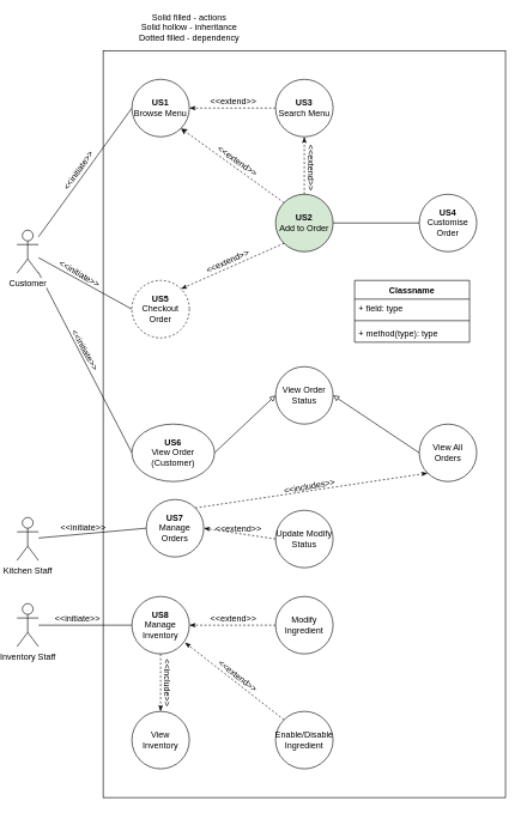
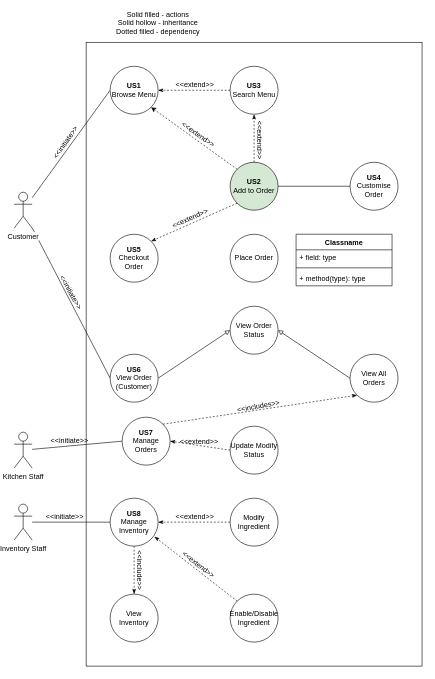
  <mxCell id="0" />
  <mxCell id="1" parent="0" />
  <mxCell id="2" value="" style="rounded=0;whiteSpace=wrap;html=1;labelBackgroundColor=none;fillColor=none;gradientColor=none;" parent="1" vertex="1"><mxGeometry x="140" y="70" width="560" height="1040" as="geometry" /></mxCell>
  <mxCell id="3" style="edgeStyle=none;rounded=0;orthogonalLoop=1;jettySize=auto;html=1;entryX=0;entryY=0.5;entryDx=0;entryDy=0;startArrow=none;startFill=0;endArrow=none;endFill=0;" parent="1" source="9" target="16" edge="1"><mxGeometry relative="1" as="geometry" /></mxCell>
  <mxCell id="4" value="&amp;lt;&amp;lt;initiate&amp;gt;&amp;gt;" style="text;html=1;resizable=0;points=[];align=center;verticalAlign=middle;labelBackgroundColor=none;rotation=-55;" parent="3" vertex="1" connectable="0"><mxGeometry x="-0.153" y="-3" relative="1" as="geometry"><mxPoint x="-2" y="-17.5" as="offset" /></mxGeometry></mxCell>
- <mxCell id="5" style="edgeStyle=none;rounded=0;orthogonalLoop=1;jettySize=auto;html=1;entryX=0;entryY=0.5;entryDx=0;entryDy=0;startArrow=none;startFill=0;endArrow=none;endFill=0;" parent="1" source="9" target="37" edge="1"><mxGeometry relative="1" as="geometry" /></mxCell>
- <mxCell id="6" value="&amp;lt;&amp;lt;initiate&amp;gt;&amp;gt;" style="text;html=1;resizable=0;points=[];align=center;verticalAlign=middle;labelBackgroundColor=none;rotation=30;" parent="5" vertex="1" connectable="0"><mxGeometry x="-0.127" relative="1" as="geometry"><mxPoint y="-9.5" as="offset" /></mxGeometry></mxCell>
  <mxCell id="7" style="edgeStyle=none;rounded=0;orthogonalLoop=1;jettySize=auto;html=1;entryX=0;entryY=0.5;entryDx=0;entryDy=0;startArrow=none;startFill=0;endArrow=none;endFill=0;" parent="1" source="9" target="42" edge="1"><mxGeometry relative="1" as="geometry" /></mxCell>
  <mxCell id="8" value="&amp;lt;&amp;lt;initiate&amp;gt;&amp;gt;" style="text;html=1;resizable=0;points=[];align=center;verticalAlign=middle;labelBackgroundColor=none;rotation=61;" parent="7" vertex="1" connectable="0"><mxGeometry x="-0.142" relative="1" as="geometry"><mxPoint x="9.5" y="-0.5" as="offset" /></mxGeometry></mxCell>
  <mxCell id="9" value="Customer" style="shape=umlActor;verticalLabelPosition=bottom;labelBackgroundColor=#ffffff;verticalAlign=top;html=1;outlineConnect=0;fillColor=none;" parent="1" vertex="1"><mxGeometry x="20" y="320" width="30" height="60" as="geometry" /></mxCell>
  <mxCell id="10" style="edgeStyle=none;rounded=0;orthogonalLoop=1;jettySize=auto;html=1;entryX=0;entryY=0.5;entryDx=0;entryDy=0;startArrow=none;startFill=0;endArrow=none;endFill=0;" parent="1" source="12" target="47" edge="1"><mxGeometry relative="1" as="geometry" /></mxCell>
  <mxCell id="11" value="&amp;lt;&amp;lt;initiate&amp;gt;&amp;gt;" style="text;html=1;resizable=0;points=[];align=center;verticalAlign=middle;labelBackgroundColor=none;" parent="10" vertex="1" connectable="0"><mxGeometry x="-0.208" y="-2" relative="1" as="geometry"><mxPoint x="1.5" y="-12" as="offset" /></mxGeometry></mxCell>
  <mxCell id="12" value="Kitchen Staff" style="shape=umlActor;verticalLabelPosition=bottom;labelBackgroundColor=#ffffff;verticalAlign=top;html=1;outlineConnect=0;" parent="1" vertex="1"><mxGeometry x="20" y="720" width="30" height="60" as="geometry" /></mxCell>
  <mxCell id="13" style="edgeStyle=none;rounded=0;orthogonalLoop=1;jettySize=auto;html=1;entryX=0;entryY=0.5;entryDx=0;entryDy=0;startArrow=none;startFill=0;endArrow=none;endFill=0;" parent="1" source="15" target="30" edge="1"><mxGeometry relative="1" as="geometry" /></mxCell>
  <mxCell id="14" value="&amp;lt;&amp;lt;initiate&amp;gt;&amp;gt;" style="text;html=1;resizable=0;points=[];align=center;verticalAlign=middle;labelBackgroundColor=none;" parent="13" vertex="1" connectable="0"><mxGeometry x="-0.144" y="-1" relative="1" as="geometry"><mxPoint x="-3" y="-11" as="offset" /></mxGeometry></mxCell>
  <mxCell id="15" value="Inventory Staff" style="shape=umlActor;verticalLabelPosition=bottom;labelBackgroundColor=#ffffff;verticalAlign=top;html=1;outlineConnect=0;" parent="1" vertex="1"><mxGeometry x="20" y="840" width="30" height="60" as="geometry" /></mxCell>
  <mxCell id="16" value="&lt;b&gt;US1&lt;/b&gt;&lt;br&gt;Browse Menu" style="ellipse;whiteSpace=wrap;html=1;aspect=fixed;" parent="1" vertex="1"><mxGeometry x="180" y="110" width="80" height="80" as="geometry" /></mxCell>
  <mxCell id="17" style="rounded=0;orthogonalLoop=1;jettySize=auto;html=1;exitX=0;exitY=0;exitDx=0;exitDy=0;entryX=1;entryY=1;entryDx=0;entryDy=0;dashed=1;" parent="1" source="23" target="16" edge="1"><mxGeometry relative="1" as="geometry" /></mxCell>
  <mxCell id="18" value="&amp;lt;&amp;lt;extend&amp;gt;&amp;gt;" style="text;html=1;resizable=0;points=[];align=center;verticalAlign=middle;labelBackgroundColor=none;rotation=35;" parent="17" vertex="1" connectable="0"><mxGeometry x="0.146" y="1" relative="1" as="geometry"><mxPoint x="18" y="-0.5" as="offset" /></mxGeometry></mxCell>
  <mxCell id="19" style="edgeStyle=none;rounded=0;orthogonalLoop=1;jettySize=auto;html=1;exitX=0.5;exitY=0;exitDx=0;exitDy=0;entryX=0.5;entryY=1;entryDx=0;entryDy=0;dashed=1;startArrow=none;startFill=0;endArrow=classicThin;endFill=1;" parent="1" source="23" target="40" edge="1"><mxGeometry relative="1" as="geometry" /></mxCell>
  <mxCell id="20" value="&amp;lt;&amp;lt;extend&amp;gt;&amp;gt;" style="text;html=1;resizable=0;points=[];align=center;verticalAlign=middle;labelBackgroundColor=none;rotation=90;" parent="19" vertex="1" connectable="0"><mxGeometry x="0.16" y="-1" relative="1" as="geometry"><mxPoint x="9" y="8" as="offset" /></mxGeometry></mxCell>
  <mxCell id="21" style="edgeStyle=none;rounded=0;orthogonalLoop=1;jettySize=auto;html=1;exitX=0;exitY=1;exitDx=0;exitDy=0;entryX=1;entryY=0;entryDx=0;entryDy=0;dashed=1;startArrow=none;startFill=0;endArrow=classicThin;endFill=1;" parent="1" source="23" target="37" edge="1"><mxGeometry relative="1" as="geometry" /></mxCell>
  <mxCell id="22" value="&amp;lt;&amp;lt;extend&amp;gt;&amp;gt;" style="text;html=1;resizable=0;points=[];align=center;verticalAlign=middle;labelBackgroundColor=none;rotation=-24;" parent="21" vertex="1" connectable="0"><mxGeometry x="0.231" y="2" relative="1" as="geometry"><mxPoint x="8.5" y="-16" as="offset" /></mxGeometry></mxCell>
  <mxCell id="23" value="&lt;b&gt;US2&lt;br&gt;&lt;/b&gt;Add to Order" style="ellipse;whiteSpace=wrap;html=1;aspect=fixed;fillColor=#d5e8d4;" parent="1" vertex="1"><mxGeometry x="380" y="270" width="80" height="80" as="geometry" /></mxCell>
  <mxCell id="24" style="rounded=0;orthogonalLoop=1;jettySize=auto;html=1;exitX=0;exitY=0.5;exitDx=0;exitDy=0;entryX=1;entryY=0.5;entryDx=0;entryDy=0;startArrow=none;startFill=0;endArrow=none;endFill=0;" parent="1" source="25" target="23" edge="1"><mxGeometry relative="1" as="geometry" /></mxCell>
  <mxCell id="25" value="&lt;b&gt;US4&lt;br&gt;&lt;/b&gt;Customise Order&lt;br&gt;" style="ellipse;whiteSpace=wrap;html=1;aspect=fixed;" parent="1" vertex="1"><mxGeometry x="580" y="270" width="80" height="80" as="geometry" /></mxCell>
  <mxCell id="26" value="View Order Status" style="ellipse;whiteSpace=wrap;html=1;aspect=fixed;" parent="1" vertex="1"><mxGeometry x="380" y="510" width="80" height="80" as="geometry" /></mxCell>
  <mxCell id="27" value="View Inventory" style="ellipse;whiteSpace=wrap;html=1;aspect=fixed;" parent="1" vertex="1"><mxGeometry x="180" y="990" width="80" height="80" as="geometry" /></mxCell>
  <mxCell id="28" style="edgeStyle=none;rounded=0;orthogonalLoop=1;jettySize=auto;html=1;exitX=0.5;exitY=1;exitDx=0;exitDy=0;entryX=0.5;entryY=0;entryDx=0;entryDy=0;dashed=1;startArrow=none;startFill=0;endArrow=classicThin;endFill=1;" parent="1" source="30" target="27" edge="1"><mxGeometry relative="1" as="geometry" /></mxCell>
  <mxCell id="29" value="&amp;lt;&amp;lt;include&amp;gt;&amp;gt;" style="text;html=1;resizable=0;points=[];align=center;verticalAlign=middle;labelBackgroundColor=none;rotation=90;" parent="28" vertex="1" connectable="0"><mxGeometry x="0.333" y="2" relative="1" as="geometry"><mxPoint x="8.5" y="-13.5" as="offset" /></mxGeometry></mxCell>
  <mxCell id="30" value="&lt;b&gt;US8&lt;/b&gt;&lt;br&gt;Manage Inventory" style="ellipse;whiteSpace=wrap;html=1;aspect=fixed;" parent="1" vertex="1"><mxGeometry x="180" y="830" width="80" height="80" as="geometry" /></mxCell>
  <mxCell id="31" style="rounded=0;orthogonalLoop=1;jettySize=auto;html=1;exitX=0;exitY=0.5;exitDx=0;exitDy=0;entryX=1;entryY=0.5;entryDx=0;entryDy=0;startArrow=none;startFill=0;endArrow=classicThin;endFill=1;dashed=1;" parent="1" source="33" target="30" edge="1"><mxGeometry relative="1" as="geometry" /></mxCell>
  <mxCell id="32" value="&amp;lt;&amp;lt;extend&amp;gt;&amp;gt;" style="text;html=1;resizable=0;points=[];align=center;verticalAlign=middle;labelBackgroundColor=none;" parent="31" vertex="1" connectable="0"><mxGeometry x="0.422" y="1" relative="1" as="geometry"><mxPoint x="25.5" y="-10" as="offset" /></mxGeometry></mxCell>
  <mxCell id="33" value="Modify Ingredient" style="ellipse;whiteSpace=wrap;html=1;aspect=fixed;" parent="1" vertex="1"><mxGeometry x="380" y="830" width="80" height="80" as="geometry" /></mxCell>
  <mxCell id="34" style="edgeStyle=none;rounded=0;orthogonalLoop=1;jettySize=auto;html=1;exitX=0;exitY=0;exitDx=0;exitDy=0;entryX=0.923;entryY=0.802;entryDx=0;entryDy=0;entryPerimeter=0;dashed=1;startArrow=none;startFill=0;endArrow=classicThin;endFill=1;" parent="1" source="36" target="30" edge="1"><mxGeometry relative="1" as="geometry" /></mxCell>
  <mxCell id="35" value="&amp;lt;&amp;lt;extend&amp;gt;&amp;gt;" style="text;html=1;resizable=0;points=[];align=center;verticalAlign=middle;labelBackgroundColor=none;rotation=38;" parent="34" vertex="1" connectable="0"><mxGeometry x="0.206" y="-3" relative="1" as="geometry"><mxPoint x="16.5" y="5.5" as="offset" /></mxGeometry></mxCell>
  <mxCell id="36" value="Enable/Disable Ingredient&lt;br&gt;" style="ellipse;whiteSpace=wrap;html=1;aspect=fixed;" parent="1" vertex="1"><mxGeometry x="380" y="990" width="80" height="80" as="geometry" /></mxCell>
- <mxCell id="37" value="&lt;b&gt;US5&lt;br&gt;&lt;/b&gt;Checkout Order" style="ellipse;whiteSpace=wrap;html=1;aspect=fixed;dashed=1;" parent="1" vertex="1"><mxGeometry x="180" y="390" width="80" height="80" as="geometry" /></mxCell>
+ <mxCell id="37" value="&lt;b&gt;US5&lt;br&gt;&lt;/b&gt;Checkout Order" style="ellipse;whiteSpace=wrap;html=1;aspect=fixed;" parent="1" vertex="1"><mxGeometry x="180" y="390" width="80" height="80" as="geometry" /></mxCell>
  <mxCell id="38" style="edgeStyle=none;rounded=0;orthogonalLoop=1;jettySize=auto;html=1;exitX=0;exitY=0.5;exitDx=0;exitDy=0;entryX=1;entryY=0.5;entryDx=0;entryDy=0;startArrow=none;startFill=0;endArrow=classicThin;endFill=1;dashed=1;" parent="1" source="40" target="16" edge="1"><mxGeometry relative="1" as="geometry" /></mxCell>
  <mxCell id="39" value="&amp;lt;&amp;lt;extend&amp;gt;&amp;gt;" style="text;html=1;resizable=0;points=[];align=center;verticalAlign=middle;labelBackgroundColor=none;" parent="38" vertex="1" connectable="0"><mxGeometry x="-0.253" y="1" relative="1" as="geometry"><mxPoint x="-15" y="-11" as="offset" /></mxGeometry></mxCell>
  <mxCell id="40" value="&lt;b&gt;US3&lt;br&gt;&lt;/b&gt;Search Menu" style="ellipse;whiteSpace=wrap;html=1;aspect=fixed;" parent="1" vertex="1"><mxGeometry x="380" y="110" width="80" height="80" as="geometry" /></mxCell>
  <mxCell id="41" style="edgeStyle=none;rounded=0;orthogonalLoop=1;jettySize=auto;html=1;exitX=1;exitY=0.5;exitDx=0;exitDy=0;entryX=0;entryY=0.5;entryDx=0;entryDy=0;startArrow=none;startFill=0;endArrow=block;endFill=0;" parent="1" source="42" target="26" edge="1"><mxGeometry relative="1" as="geometry" /></mxCell>
- <mxCell id="42" value="&lt;b&gt;US6&lt;/b&gt;&lt;br&gt;View Order (Customer)" style="ellipse;whiteSpace=wrap;html=1;aspect=fixed;" parent="1" vertex="1"><mxGeometry x="180" y="590" width="115" height="80" as="geometry" /></mxCell>
+ <mxCell id="42" value="&lt;b&gt;US6&lt;/b&gt;&lt;br&gt;View Order (Customer)" style="ellipse;whiteSpace=wrap;html=1;aspect=fixed;" parent="1" vertex="1"><mxGeometry x="180" y="590" width="80" height="80" as="geometry" /></mxCell>
  <mxCell id="43" style="edgeStyle=none;rounded=0;orthogonalLoop=1;jettySize=auto;html=1;exitX=0;exitY=0.5;exitDx=0;exitDy=0;entryX=1;entryY=0.5;entryDx=0;entryDy=0;startArrow=none;startFill=0;endArrow=block;endFill=0;" parent="1" source="44" target="26" edge="1"><mxGeometry relative="1" as="geometry" /></mxCell>
  <mxCell id="44" value="View All Orders" style="ellipse;whiteSpace=wrap;html=1;aspect=fixed;" parent="1" vertex="1"><mxGeometry x="580" y="590" width="80" height="80" as="geometry" /></mxCell>
  <mxCell id="45" style="edgeStyle=none;rounded=0;orthogonalLoop=1;jettySize=auto;html=1;exitX=1;exitY=0;exitDx=0;exitDy=0;entryX=0;entryY=1;entryDx=0;entryDy=0;startArrow=none;startFill=0;endArrow=classicThin;endFill=1;dashed=1;" parent="1" source="47" target="44" edge="1"><mxGeometry relative="1" as="geometry"><mxPoint x="474.259" y="958.5" as="targetPoint" /></mxGeometry></mxCell>
  <mxCell id="46" value="&amp;lt;&amp;lt;includes&amp;gt;&amp;gt;" style="text;html=1;resizable=0;points=[];align=center;verticalAlign=middle;labelBackgroundColor=none;rotation=-10;" parent="45" vertex="1" connectable="0"><mxGeometry x="0.355" y="-3" relative="1" as="geometry"><mxPoint x="-61.5" as="offset" /></mxGeometry></mxCell>
  <mxCell id="47" value="&lt;b&gt;US7&lt;/b&gt;&lt;br&gt;Manage Orders&lt;br&gt;" style="ellipse;whiteSpace=wrap;html=1;aspect=fixed;" parent="1" vertex="1"><mxGeometry x="200" y="695" width="80" height="80" as="geometry" /></mxCell>
  <mxCell id="48" style="edgeStyle=none;rounded=0;orthogonalLoop=1;jettySize=auto;html=1;exitX=0;exitY=0.5;exitDx=0;exitDy=0;entryX=1;entryY=0.5;entryDx=0;entryDy=0;dashed=1;startArrow=none;startFill=0;endArrow=classicThin;endFill=1;" parent="1" source="50" target="47" edge="1"><mxGeometry relative="1" as="geometry" /></mxCell>
  <mxCell id="49" value="&amp;lt;&amp;lt;extend&amp;gt;&amp;gt;" style="text;html=1;resizable=0;points=[];align=center;verticalAlign=middle;labelBackgroundColor=none;" parent="48" vertex="1" connectable="0"><mxGeometry x="-0.303" y="-3" relative="1" as="geometry"><mxPoint x="-18" y="-6" as="offset" /></mxGeometry></mxCell>
  <mxCell id="50" value="Update Modify Status&lt;br&gt;" style="ellipse;whiteSpace=wrap;html=1;aspect=fixed;" parent="1" vertex="1"><mxGeometry x="380" y="710" width="80" height="80" as="geometry" /></mxCell>
  <mxCell id="51" value="Solid filled - actions&lt;br&gt;Solid hollow - inheritance&lt;br&gt;Dotted filled - dependency&lt;br&gt;&lt;br&gt;" style="text;html=1;strokeColor=none;fillColor=none;align=center;verticalAlign=middle;whiteSpace=wrap;rounded=0;labelBackgroundColor=none;" parent="1" vertex="1"><mxGeometry x="140" y="20" width="240" height="50" as="geometry" /></mxCell>
+ <mxCell id="52" value="Place Order" style="ellipse;whiteSpace=wrap;html=1;aspect=fixed;labelBackgroundColor=none;fillColor=#ffffff;gradientColor=none;" parent="1" vertex="1"><mxGeometry x="380" y="390" width="80" height="80" as="geometry" /></mxCell>
  <mxCell id="53" value="Classname" style="swimlane;fontStyle=1;align=center;verticalAlign=top;childLayout=stackLayout;horizontal=1;startSize=26;horizontalStack=0;resizeParent=1;resizeParentMax=0;resizeLast=0;collapsible=1;marginBottom=0;" vertex="1" parent="1"><mxGeometry x="490" y="390" width="160" height="86" as="geometry" /></mxCell>
  <mxCell id="54" value="+ field: type" style="text;strokeColor=none;fillColor=none;align=left;verticalAlign=top;spacingLeft=4;spacingRight=4;overflow=hidden;rotatable=0;points=[[0,0.5],[1,0.5]];portConstraint=eastwest;" vertex="1" parent="53"><mxGeometry y="26" width="160" height="26" as="geometry" /></mxCell>
  <mxCell id="55" value="" style="line;strokeWidth=1;fillColor=none;align=left;verticalAlign=middle;spacingTop=-1;spacingLeft=3;spacingRight=3;rotatable=0;labelPosition=right;points=[];portConstraint=eastwest;" vertex="1" parent="53"><mxGeometry y="52" width="160" height="8" as="geometry" /></mxCell>
  <mxCell id="56" value="+ method(type): type" style="text;strokeColor=none;fillColor=none;align=left;verticalAlign=top;spacingLeft=4;spacingRight=4;overflow=hidden;rotatable=0;points=[[0,0.5],[1,0.5]];portConstraint=eastwest;" vertex="1" parent="53"><mxGeometry y="60" width="160" height="26" as="geometry" /></mxCell>
